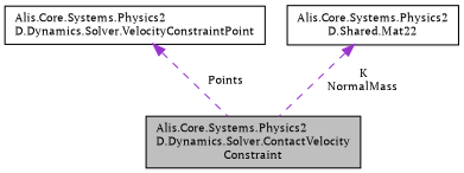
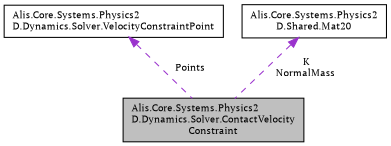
  digraph {
    rankdir=TB
    fontname="PT Serif"
    node [color=black fillcolor=white fontname="PT Serif" fontsize=10 shape=record style=filled]
    edge [color=darkorchid3 dir=back fontname="PT Serif" fontsize=10 labelfontname=Helvetica labelfontsize=10 style=dashed]
    n1 [fillcolor=grey75 fontcolor=black height=0.2 label="Alis.Core.Systems.Physics2\lD.Dynamics.Solver.ContactVelocity\lConstraint" width=0.4]
    n2 [height=0.2 label="Alis.Core.Systems.Physics2\lD.Dynamics.Solver.VelocityConstraintPoint" width=0.4]
-   n3 [height=0.2 label="Alis.Core.Systems.Physics2\lD.Shared.Mat22" width=0.4]
+   n3 [height=0.2 label="Alis.Core.Systems.Physics2\lD.Shared.Mat20" width=0.4]
    n2 -> n1 [label=" Points"]
    n3 -> n1 [label=" K\nNormalMass"]
  }
